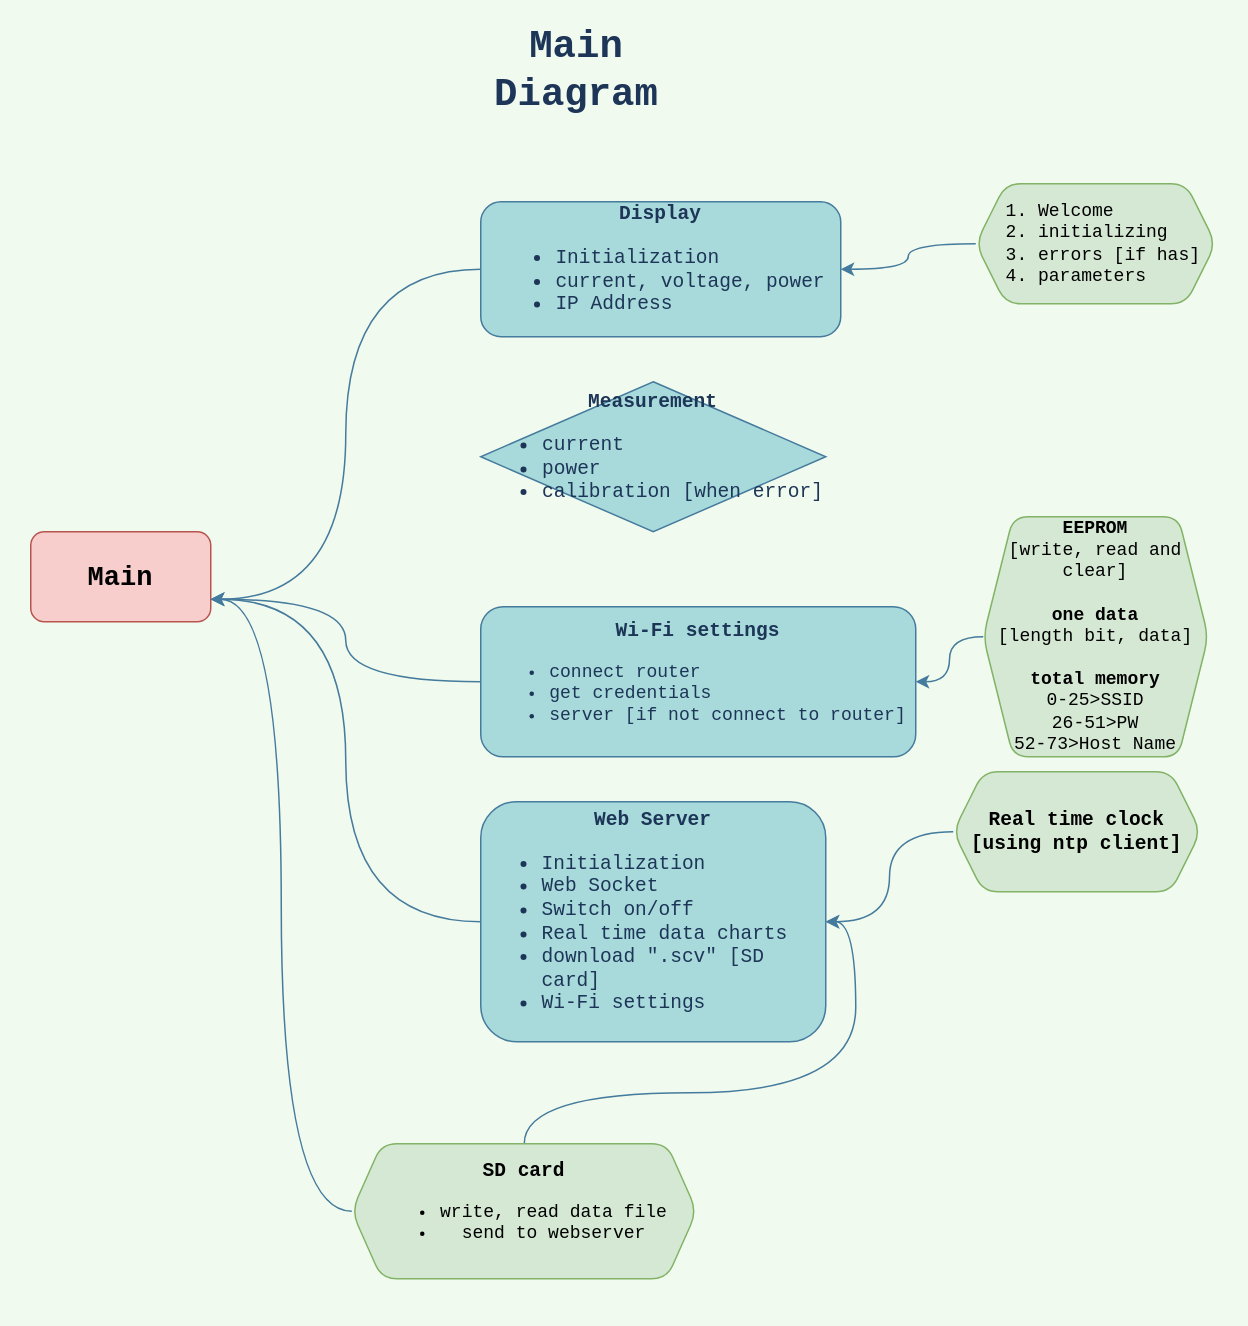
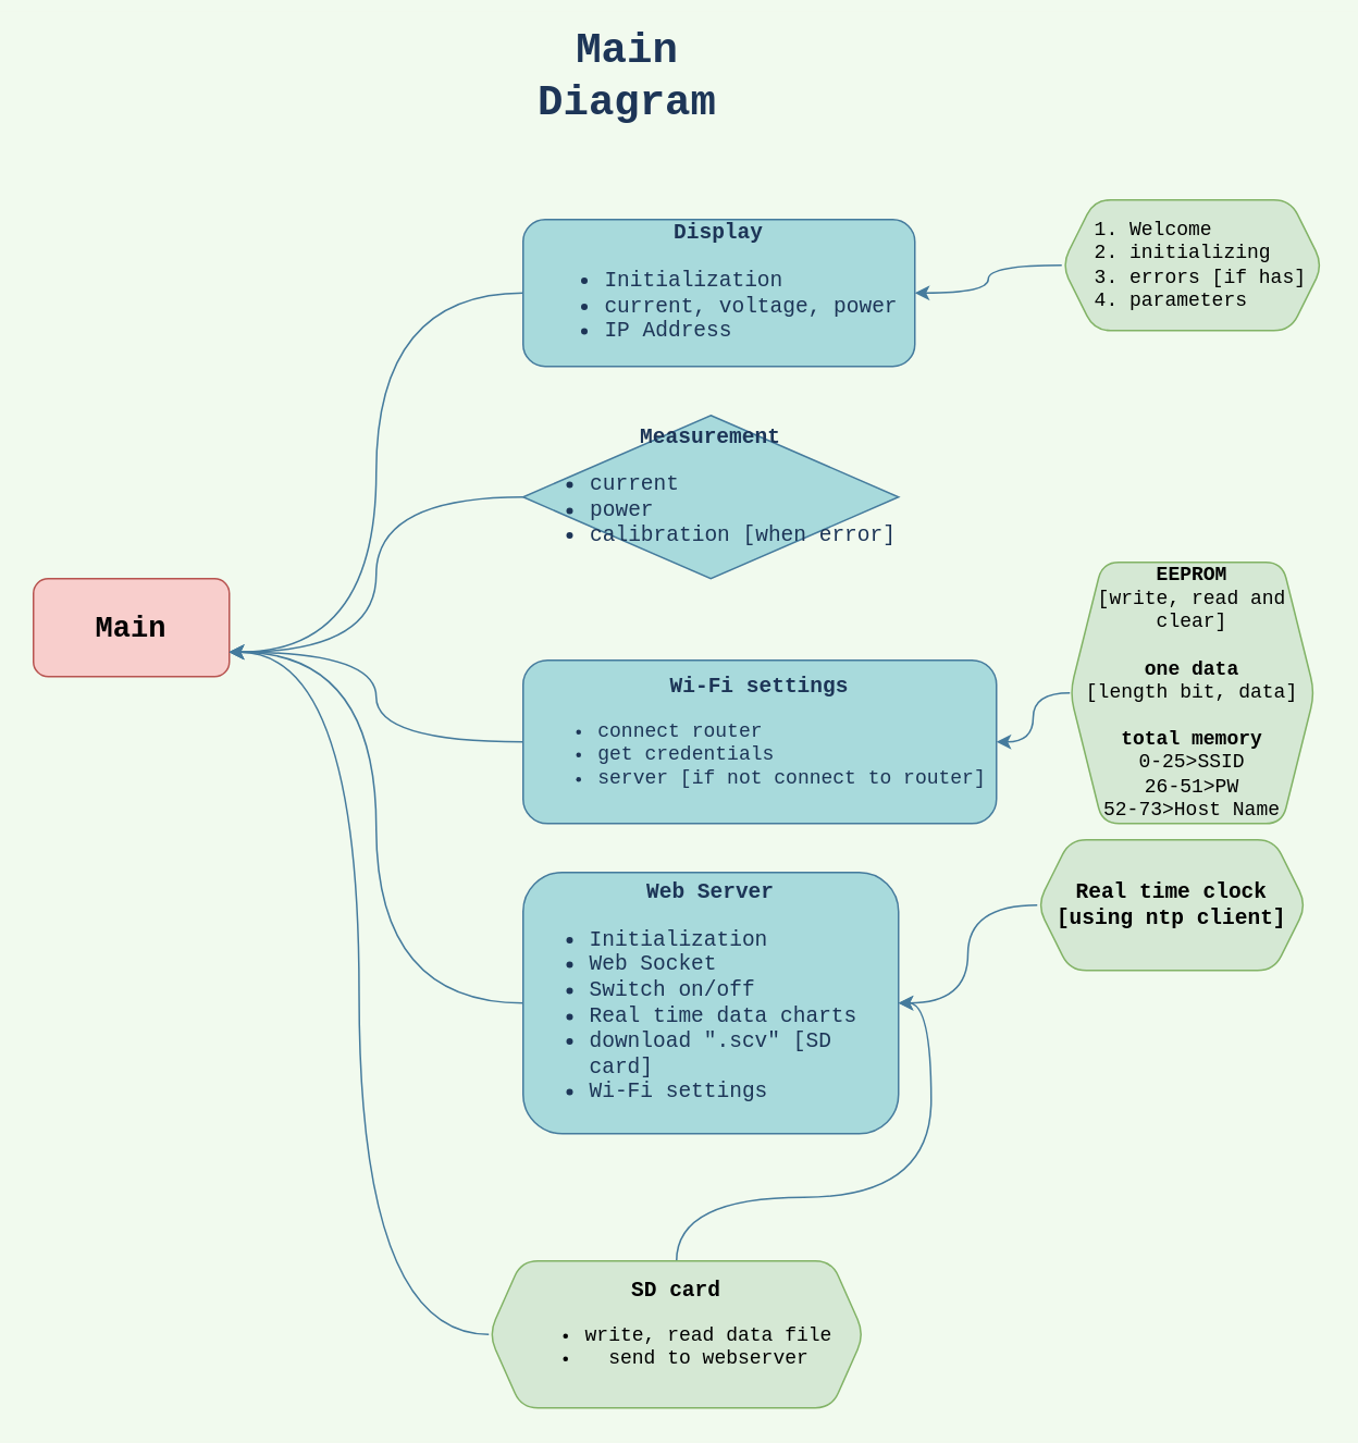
  <mxCell id="0" />
  <mxCell id="1" parent="0" />
  <mxCell id="2" value="&lt;h1&gt;&lt;font style=&quot;font-size: 26px&quot;&gt;&lt;b&gt;Main Diagram&lt;/b&gt;&lt;/font&gt;&lt;/h1&gt;" style="text;html=1;strokeColor=none;fillColor=none;align=center;verticalAlign=middle;whiteSpace=wrap;fontColor=#1D3557;rounded=1;fontFamily=Courier New;" vertex="1" parent="1"><mxGeometry x="300" y="20" width="168" height="40" as="geometry" /></mxCell>
  <mxCell id="3" value="&lt;h1&gt;&lt;b&gt;&lt;font style=&quot;font-size: 18px&quot;&gt;Main&lt;/font&gt;&lt;/b&gt;&lt;/h1&gt;" style="whiteSpace=wrap;html=1;fillColor=#f8cecc;strokeColor=#b85450;rounded=1;fontFamily=Courier New;" vertex="1" parent="1"><mxGeometry x="20" y="347" width="120" height="60" as="geometry" /></mxCell>
  <mxCell id="4" style="edgeStyle=orthogonalEdgeStyle;curved=1;rounded=1;orthogonalLoop=1;jettySize=auto;html=1;entryX=1;entryY=0.75;entryDx=0;entryDy=0;fontFamily=Courier New;fontColor=#1D3557;strokeColor=#457B9D;fillColor=#A8DADC;" edge="1" parent="1" source="5" target="3"><mxGeometry relative="1" as="geometry" /></mxCell>
  <mxCell id="5" value="&lt;font style=&quot;font-size: 13px&quot;&gt;&lt;b&gt;Display&lt;/b&gt;&lt;br&gt;&lt;ul&gt;&lt;li style=&quot;text-align: left&quot;&gt;Initialization&lt;/li&gt;&lt;li style=&quot;text-align: left&quot;&gt;current, voltage, power&lt;/li&gt;&lt;li style=&quot;text-align: left&quot;&gt;IP Address&lt;/li&gt;&lt;/ul&gt;&lt;/font&gt;" style="whiteSpace=wrap;html=1;fillColor=#A8DADC;strokeColor=#457B9D;fontColor=#1D3557;rounded=1;fontFamily=Courier New;" vertex="1" parent="1"><mxGeometry x="320" y="127" width="240" height="90" as="geometry" /></mxCell>
  <mxCell id="6" value="" style="edgeStyle=orthogonalEdgeStyle;curved=1;rounded=1;orthogonalLoop=1;jettySize=auto;html=1;fontFamily=Courier New;fontColor=#1D3557;startArrow=none;startFill=0;endArrow=classic;endFill=1;strokeColor=#457B9D;fillColor=#A8DADC;" edge="1" parent="1" source="7" target="5"><mxGeometry relative="1" as="geometry" /></mxCell>
  <mxCell id="7" value="&lt;ol&gt;&lt;li&gt;&lt;span&gt;Welcome&lt;/span&gt;&lt;br&gt;&lt;/li&gt;&lt;li&gt;initializing&lt;/li&gt;&lt;li&gt;errors [if has]&lt;/li&gt;&lt;li&gt;parameters&lt;/li&gt;&lt;/ol&gt;" style="shape=hexagon;perimeter=hexagonPerimeter2;whiteSpace=wrap;html=1;fixedSize=1;rounded=1;fontFamily=Courier New;strokeColor=#82b366;fillColor=#d5e8d4;align=left;" vertex="1" parent="1"><mxGeometry x="650" y="115" width="160" height="80" as="geometry" /></mxCell>
+ <mxCell id="8" style="edgeStyle=orthogonalEdgeStyle;curved=1;rounded=1;orthogonalLoop=1;jettySize=auto;html=1;entryX=1;entryY=0.75;entryDx=0;entryDy=0;fontFamily=Courier New;fontColor=#1D3557;strokeColor=#457B9D;fillColor=#A8DADC;" edge="1" parent="1" source="9" target="3"><mxGeometry relative="1" as="geometry" /></mxCell>
  <mxCell id="9" value="&lt;b&gt;&lt;font style=&quot;font-size: 13px&quot;&gt;Measurement&lt;/font&gt;&lt;/b&gt;&lt;br&gt;&lt;ul style=&quot;font-size: 13px&quot;&gt;&lt;li style=&quot;text-align: left&quot;&gt;current&lt;/li&gt;&lt;li style=&quot;text-align: left&quot;&gt;power&lt;/li&gt;&lt;li style=&quot;text-align: left&quot;&gt;calibration [when error]&lt;/li&gt;&lt;/ul&gt;" style="rhombus;whiteSpace=wrap;html=1;fontFamily=Courier New;fontColor=#1D3557;strokeColor=#457B9D;fillColor=#A8DADC;" vertex="1" parent="1"><mxGeometry x="320" y="247" width="230" height="100" as="geometry" /></mxCell>
  <mxCell id="10" style="edgeStyle=orthogonalEdgeStyle;curved=1;rounded=1;orthogonalLoop=1;jettySize=auto;html=1;exitX=0;exitY=0.5;exitDx=0;exitDy=0;entryX=1;entryY=0.75;entryDx=0;entryDy=0;fontFamily=Courier New;fontColor=#1D3557;strokeColor=#457B9D;fillColor=#A8DADC;" edge="1" parent="1" source="12" target="3"><mxGeometry relative="1" as="geometry" /></mxCell>
  <mxCell id="11" value="" style="edgeStyle=orthogonalEdgeStyle;curved=1;rounded=1;orthogonalLoop=1;jettySize=auto;html=1;fontFamily=Courier New;fontColor=#1D3557;startArrow=classic;startFill=1;endArrow=none;endFill=0;strokeColor=#457B9D;fillColor=#A8DADC;entryX=0;entryY=0.5;entryDx=0;entryDy=0;" edge="1" parent="1" source="12" target="17"><mxGeometry relative="1" as="geometry"><mxPoint x="640" y="607" as="targetPoint" /></mxGeometry></mxCell>
  <mxCell id="12" value="&lt;b&gt;&lt;font style=&quot;font-size: 13px&quot;&gt;Web Server&lt;/font&gt;&lt;/b&gt;&lt;br&gt;&lt;ul style=&quot;font-size: 13px&quot;&gt;&lt;li style=&quot;text-align: left&quot;&gt;Initialization&lt;/li&gt;&lt;li style=&quot;text-align: left&quot;&gt;Web Socket&lt;/li&gt;&lt;li style=&quot;text-align: left&quot;&gt;Switch on/off&lt;/li&gt;&lt;li style=&quot;text-align: left&quot;&gt;Real time data charts&lt;/li&gt;&lt;li style=&quot;text-align: left&quot;&gt;download &quot;.scv&quot; [SD card]&lt;/li&gt;&lt;li style=&quot;text-align: left&quot;&gt;Wi-Fi settings&lt;/li&gt;&lt;/ul&gt;" style="whiteSpace=wrap;html=1;rounded=1;fontFamily=Courier New;fontColor=#1D3557;strokeColor=#457B9D;fillColor=#A8DADC;" vertex="1" parent="1"><mxGeometry x="320" y="527" width="230" height="160" as="geometry" /></mxCell>
  <mxCell id="13" style="edgeStyle=orthogonalEdgeStyle;curved=1;rounded=1;orthogonalLoop=1;jettySize=auto;html=1;exitX=0;exitY=0.5;exitDx=0;exitDy=0;entryX=1;entryY=0.75;entryDx=0;entryDy=0;fontFamily=Courier New;fontColor=#1D3557;strokeColor=#457B9D;fillColor=#A8DADC;" edge="1" parent="1" source="15" target="3"><mxGeometry relative="1" as="geometry" /></mxCell>
  <mxCell id="14" value="" style="edgeStyle=orthogonalEdgeStyle;curved=1;rounded=1;orthogonalLoop=1;jettySize=auto;html=1;fontFamily=Courier New;fontColor=#1D3557;strokeColor=#457B9D;fillColor=#A8DADC;startArrow=classic;startFill=1;endArrow=none;endFill=0;entryX=0;entryY=0.5;entryDx=0;entryDy=0;" edge="1" parent="1" source="15" target="16"><mxGeometry relative="1" as="geometry"><mxPoint x="648" y="415" as="targetPoint" /></mxGeometry></mxCell>
  <mxCell id="15" value="&lt;b&gt;&lt;font style=&quot;font-size: 13px&quot;&gt;Wi-Fi settings&lt;/font&gt;&lt;/b&gt;&lt;br&gt;&lt;ul&gt;&lt;li style=&quot;text-align: left&quot;&gt;connect router&lt;/li&gt;&lt;li style=&quot;text-align: left&quot;&gt;get credentials&lt;/li&gt;&lt;li style=&quot;text-align: left&quot;&gt;server [if not connect to router]&lt;/li&gt;&lt;/ul&gt;" style="whiteSpace=wrap;html=1;rounded=1;fontFamily=Courier New;fontColor=#1D3557;strokeColor=#457B9D;fillColor=#A8DADC;" vertex="1" parent="1"><mxGeometry x="320" y="397" width="290" height="100" as="geometry" /></mxCell>
  <mxCell id="16" value="&lt;b&gt;EEPROM&lt;/b&gt;&lt;br&gt;[write, read and clear]&lt;br&gt;&lt;br&gt;&lt;b&gt;one data&lt;/b&gt;&lt;br&gt;[length bit, data]&lt;br&gt;&lt;br&gt;&lt;b&gt;total memory&lt;/b&gt;&lt;br&gt;0-25&amp;gt;SSID&lt;br&gt;26-51&amp;gt;PW&lt;br&gt;52-73&amp;gt;Host Name" style="shape=hexagon;perimeter=hexagonPerimeter2;whiteSpace=wrap;html=1;fixedSize=1;rounded=1;fontFamily=Courier New;strokeColor=#82b366;fillColor=#d5e8d4;" vertex="1" parent="1"><mxGeometry x="655" y="337" width="150" height="160" as="geometry" /></mxCell>
  <mxCell id="17" value="&lt;b&gt;&lt;font style=&quot;font-size: 13px&quot;&gt;Real time clock&lt;br&gt;[using ntp client]&lt;br&gt;&lt;/font&gt;&lt;/b&gt;" style="shape=hexagon;perimeter=hexagonPerimeter2;whiteSpace=wrap;html=1;fixedSize=1;rounded=1;fontFamily=Courier New;strokeColor=#82b366;fillColor=#d5e8d4;" vertex="1" parent="1"><mxGeometry x="635" y="507" width="165" height="80" as="geometry" /></mxCell>
  <mxCell id="18" style="edgeStyle=orthogonalEdgeStyle;curved=1;rounded=1;orthogonalLoop=1;jettySize=auto;html=1;entryX=1;entryY=0.5;entryDx=0;entryDy=0;fontFamily=Courier New;fontColor=#1D3557;startArrow=none;startFill=0;endArrow=classic;endFill=1;strokeColor=#457B9D;fillColor=#A8DADC;exitX=0.5;exitY=0;exitDx=0;exitDy=0;" edge="1" parent="1" source="20" target="12"><mxGeometry relative="1" as="geometry"><mxPoint x="590.026" y="732.059" as="sourcePoint" /></mxGeometry></mxCell>
  <mxCell id="19" style="edgeStyle=orthogonalEdgeStyle;curved=1;rounded=1;orthogonalLoop=1;jettySize=auto;html=1;exitX=0;exitY=0.5;exitDx=0;exitDy=0;fontFamily=Courier New;fontColor=#1D3557;startArrow=none;startFill=0;endArrow=classic;endFill=1;strokeColor=#457B9D;fillColor=#A8DADC;entryX=1;entryY=0.75;entryDx=0;entryDy=0;" edge="1" parent="1" source="20" target="3"><mxGeometry relative="1" as="geometry"><mxPoint x="150" y="395" as="targetPoint" /></mxGeometry></mxCell>
- <mxCell id="20" value="&lt;b&gt;&lt;font style=&quot;font-size: 13px&quot;&gt;SD card&lt;/font&gt;&lt;/b&gt;&lt;br&gt;&lt;ul&gt;&lt;li&gt;write, read data file&lt;/li&gt;&lt;li&gt;send to webserver&lt;/li&gt;&lt;/ul&gt;" style="shape=hexagon;perimeter=hexagonPerimeter2;whiteSpace=wrap;html=1;fixedSize=1;rounded=1;fontFamily=Courier New;strokeColor=#82b366;fillColor=#d5e8d4;" vertex="1" parent="1"><mxGeometry x="234" y="755" width="230" height="90" as="geometry" /></mxCell>
+ <mxCell id="20" value="&lt;b&gt;&lt;font style=&quot;font-size: 13px&quot;&gt;SD card&lt;/font&gt;&lt;/b&gt;&lt;br&gt;&lt;ul&gt;&lt;li&gt;write, read data file&lt;/li&gt;&lt;li&gt;send to webserver&lt;/li&gt;&lt;/ul&gt;" style="shape=hexagon;perimeter=hexagonPerimeter2;whiteSpace=wrap;html=1;fixedSize=1;rounded=1;fontFamily=Courier New;strokeColor=#82b366;fillColor=#d5e8d4;" vertex="1" parent="1"><mxGeometry x="299" y="765" width="230" height="90" as="geometry" /></mxCell>
